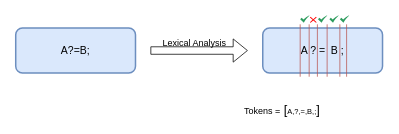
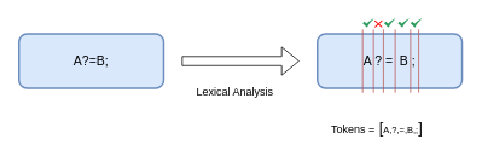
  <mxCell id="0" />
  <mxCell id="1" parent="0" />
  <mxCell id="2" value="" style="rounded=1;whiteSpace=wrap;html=1;fillColor=#dae8fc;strokeWidth=2;strokeColor=#6c8ebf;" vertex="1" parent="1"><mxGeometry x="20" y="37" width="160" height="60" as="geometry" /></mxCell>
  <mxCell id="3" value="" style="shape=flexArrow;endArrow=classic;html=1;rounded=0;" edge="1" parent="1"><mxGeometry width="50" height="50" relative="1" as="geometry"><mxPoint x="200" y="67" as="sourcePoint" /><mxPoint x="330" y="67" as="targetPoint" /></mxGeometry></mxCell>
  <mxCell id="4" value="&lt;font style=&quot;font-size: 14px;&quot;&gt;A?=B;&lt;/font&gt;" style="text;html=1;align=center;verticalAlign=middle;whiteSpace=wrap;rounded=0;" vertex="1" parent="1"><mxGeometry x="45" y="52" width="110" height="30" as="geometry" /></mxCell>
  <mxCell id="5" value="" style="rounded=1;whiteSpace=wrap;html=1;fillColor=#dae8fc;strokeWidth=2;strokeColor=#6c8ebf;connectable=0;allowArrows=0;" vertex="1" parent="1"><mxGeometry x="350" y="37" width="160" height="60" as="geometry" /></mxCell>
  <mxCell id="6" value="&lt;font style=&quot;font-size: 14px;&quot;&gt;A ? =&amp;nbsp; B ;&lt;/font&gt;" style="text;html=1;align=center;verticalAlign=middle;whiteSpace=wrap;rounded=0;connectable=0;allowArrows=0;" vertex="1" parent="1"><mxGeometry x="375" y="52" width="110" height="30" as="geometry" /></mxCell>
  <mxCell id="7" value="" style="endArrow=none;html=1;rounded=0;fillColor=#f8cecc;strokeColor=#b85450;" edge="1" parent="1"><mxGeometry width="50" height="50" relative="1" as="geometry"><mxPoint x="400" y="102" as="sourcePoint" /><mxPoint x="400" y="32" as="targetPoint" /></mxGeometry></mxCell>
  <mxCell id="8" value="" style="endArrow=none;html=1;rounded=0;fillColor=#f8cecc;strokeColor=#b85450;" edge="1" parent="1"><mxGeometry width="50" height="50" relative="1" as="geometry"><mxPoint x="423" y="102" as="sourcePoint" /><mxPoint x="423" y="32" as="targetPoint" /></mxGeometry></mxCell>
  <mxCell id="9" value="" style="endArrow=none;html=1;rounded=0;fillColor=#f8cecc;strokeColor=#b85450;" edge="1" parent="1"><mxGeometry width="50" height="50" relative="1" as="geometry"><mxPoint x="436" y="102" as="sourcePoint" /><mxPoint x="436" y="32" as="targetPoint" /></mxGeometry></mxCell>
  <mxCell id="10" value="" style="endArrow=none;html=1;rounded=0;fillColor=#f8cecc;strokeColor=#b85450;" edge="1" parent="1"><mxGeometry width="50" height="50" relative="1" as="geometry"><mxPoint x="453" y="102" as="sourcePoint" /><mxPoint x="453" y="32" as="targetPoint" /></mxGeometry></mxCell>
  <mxCell id="11" value="" style="endArrow=none;html=1;rounded=0;fillColor=#f8cecc;strokeColor=#b85450;" edge="1" parent="1"><mxGeometry width="50" height="50" relative="1" as="geometry"><mxPoint x="462" y="102" as="sourcePoint" /><mxPoint x="462" y="32" as="targetPoint" /></mxGeometry></mxCell>
  <mxCell id="12" value="" style="endArrow=none;html=1;rounded=0;fillColor=#f8cecc;strokeColor=#b85450;" edge="1" parent="1"><mxGeometry width="50" height="50" relative="1" as="geometry"><mxPoint x="412" y="102" as="sourcePoint" /><mxPoint x="412" y="32" as="targetPoint" /></mxGeometry></mxCell>
  <mxCell id="13" value="" style="sketch=0;html=1;aspect=fixed;strokeColor=none;shadow=0;align=center;fillColor=#2D9C5E;verticalAlign=top;labelPosition=center;verticalLabelPosition=bottom;shape=mxgraph.gcp2.check" vertex="1" parent="1"><mxGeometry x="453" y="20" width="12.5" height="10" as="geometry" /></mxCell>
  <mxCell id="14" value="" style="sketch=0;html=1;aspect=fixed;strokeColor=none;shadow=0;align=center;fillColor=#2D9C5E;verticalAlign=top;labelPosition=center;verticalLabelPosition=bottom;shape=mxgraph.gcp2.check" vertex="1" parent="1"><mxGeometry x="439" y="20" width="12.5" height="10" as="geometry" /></mxCell>
  <mxCell id="15" value="" style="sketch=0;html=1;aspect=fixed;strokeColor=none;shadow=0;align=center;fillColor=#2D9C5E;verticalAlign=top;labelPosition=center;verticalLabelPosition=bottom;shape=mxgraph.gcp2.check" vertex="1" parent="1"><mxGeometry x="423.75" y="20" width="12.5" height="10" as="geometry" /></mxCell>
  <mxCell id="16" value="" style="sketch=0;html=1;aspect=fixed;strokeColor=none;shadow=0;align=center;fillColor=#2D9C5E;verticalAlign=top;labelPosition=center;verticalLabelPosition=bottom;shape=mxgraph.gcp2.check" vertex="1" parent="1"><mxGeometry x="400" y="20" width="12.5" height="10" as="geometry" /></mxCell>
- <mxCell id="17" value="Lexical Analysis" style="text;html=1;align=center;verticalAlign=middle;whiteSpace=wrap;rounded=0;" vertex="1" parent="1"><mxGeometry x="209" y="42" width="100" height="30" as="geometry" /></mxCell>
- <mxCell id="18" value="&amp;nbsp; Tokens =&lt;font style=&quot;font-size: 17px;&quot;&gt; [&lt;/font&gt;&lt;font size=&quot;1&quot; style=&quot;&quot;&gt;A,?,=,B,;&lt;/font&gt;&lt;font style=&quot;font-size: 17px;&quot;&gt;]&lt;/font&gt;" style="text;html=1;align=left;verticalAlign=middle;whiteSpace=wrap;rounded=0;" vertex="1" parent="1"><mxGeometry x="317" y="132" width="140" height="30" as="geometry" /></mxCell>
+ <mxCell id="17" value="Lexical Analysis" style="text;html=1;align=center;verticalAlign=middle;whiteSpace=wrap;rounded=0;" vertex="1" parent="1"><mxGeometry x="209" y="87" width="100" height="30" as="geometry" /></mxCell>
+ <mxCell id="18" value="&amp;nbsp; Tokens =&lt;font style=&quot;font-size: 17px;&quot;&gt; [&lt;/font&gt;&lt;font size=&quot;1&quot; style=&quot;&quot;&gt;A,?,=,B,;&lt;/font&gt;&lt;font style=&quot;font-size: 17px;&quot;&gt;]&lt;/font&gt;" style="text;html=1;align=left;verticalAlign=middle;whiteSpace=wrap;rounded=0;" vertex="1" parent="1"><mxGeometry x="357" y="127" width="140" height="30" as="geometry" /></mxCell>
  <mxCell id="19" value="" style="shape=mxgraph.mockup.markup.redX;fillColor=#ff0000;html=1;shadow=0;whiteSpace=wrap;strokeColor=none;" vertex="1" parent="1"><mxGeometry x="413" y="22" width="9" height="8" as="geometry" /></mxCell>
